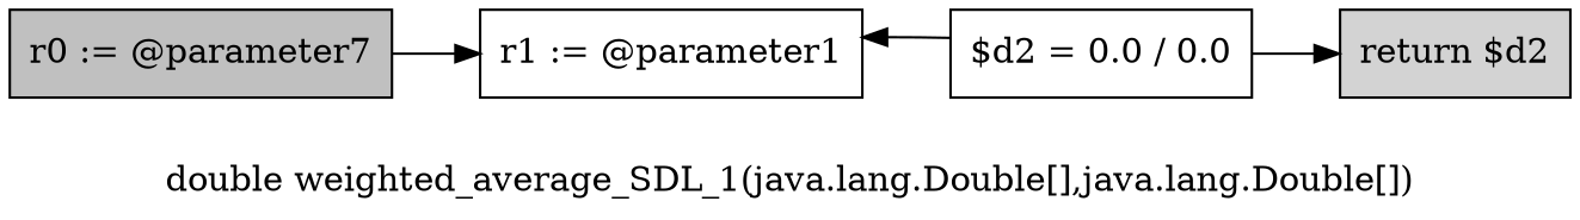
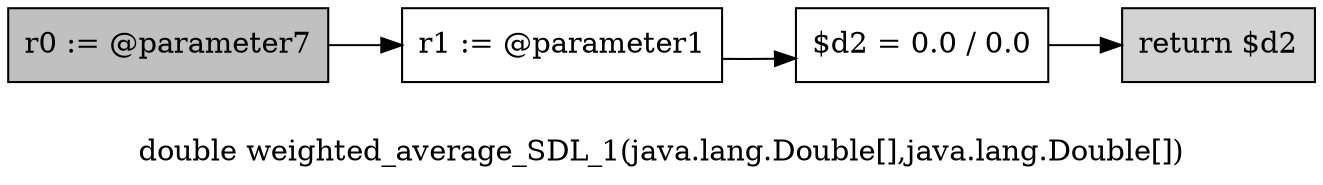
  digraph {
    label="double weighted_average_SDL_1(java.lang.Double[],java.lang.Double[])"
    rankdir=LR
    node [shape=box]
    n1 [fillcolor=gray label="r0 := @parameter7" style=filled]
    n2 [label="r1 := @parameter1"]
    n3 [label="$d2 = 0.0 / 0.0"]
    n4 [fillcolor=lightgray label="return $d2" style=filled]
    n1 -> n2
-   n3 -> n2
+   n2 -> n3
    n3 -> n4
  }
